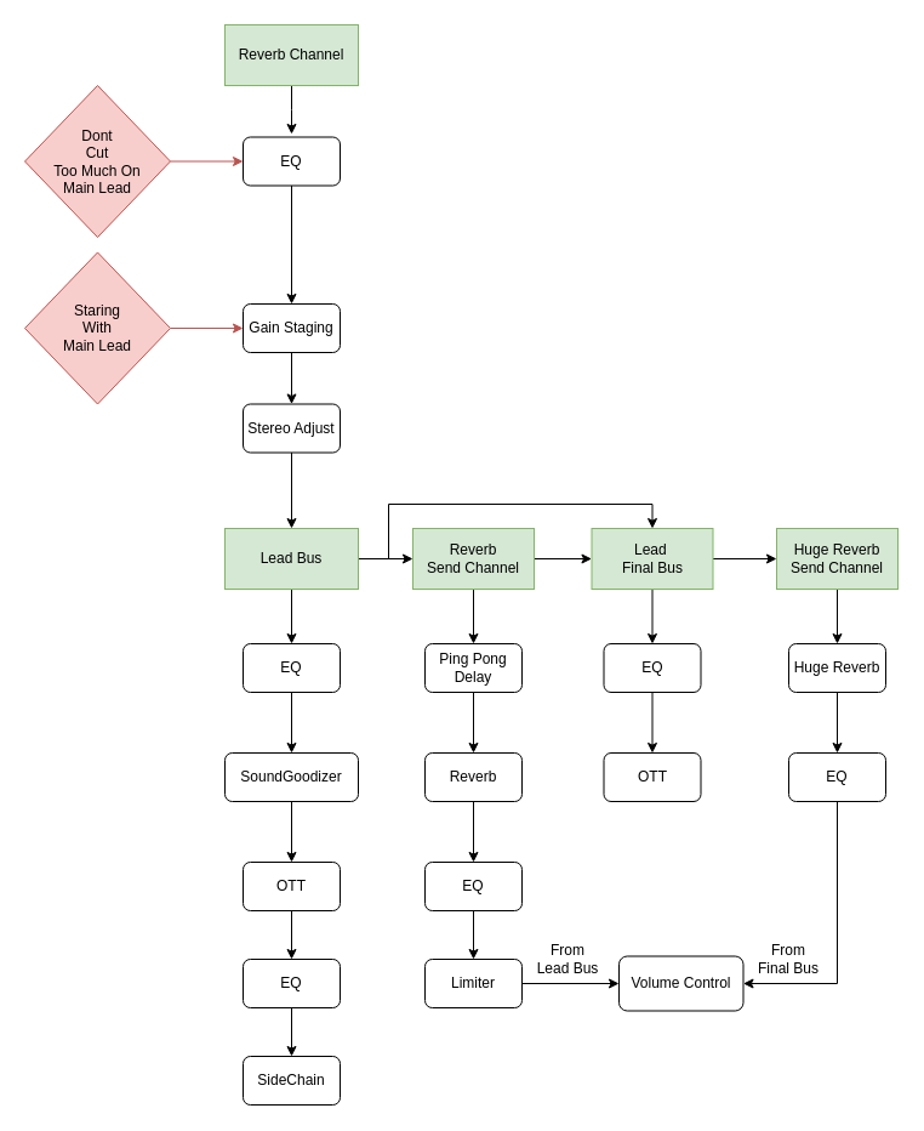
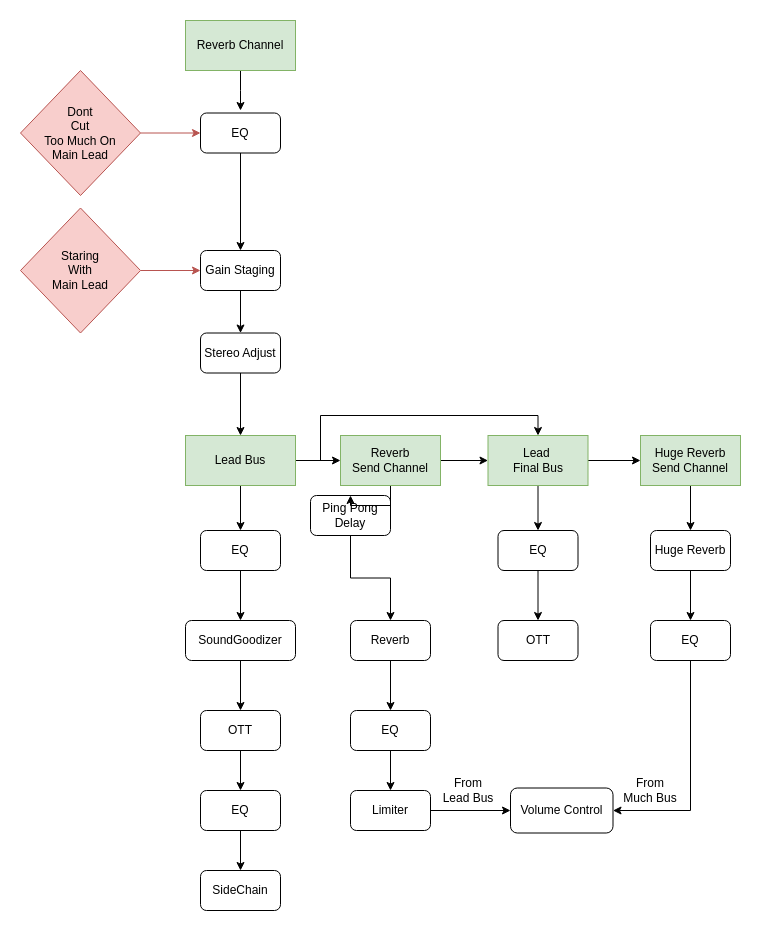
  <mxCell id="0" />
  <mxCell id="1" parent="0" />
  <mxCell id="2" style="edgeStyle=orthogonalEdgeStyle;rounded=0;orthogonalLoop=1;jettySize=auto;html=1;" parent="1" source="3" target="5" edge="1"><mxGeometry relative="1" as="geometry" /></mxCell>
  <mxCell id="3" value="EQ" style="rounded=1;whiteSpace=wrap;html=1;" parent="1" vertex="1"><mxGeometry x="200" y="112.5" width="80" height="40" as="geometry" /></mxCell>
  <mxCell id="4" style="edgeStyle=orthogonalEdgeStyle;rounded=0;orthogonalLoop=1;jettySize=auto;html=1;entryX=0.5;entryY=0;entryDx=0;entryDy=0;" parent="1" source="5" target="15" edge="1"><mxGeometry relative="1" as="geometry" /></mxCell>
  <mxCell id="5" value="Gain Staging" style="rounded=1;whiteSpace=wrap;html=1;" parent="1" vertex="1"><mxGeometry x="200" y="250" width="80" height="40" as="geometry" /></mxCell>
  <mxCell id="6" style="edgeStyle=orthogonalEdgeStyle;rounded=0;orthogonalLoop=1;jettySize=auto;html=1;entryX=0;entryY=0.5;entryDx=0;entryDy=0;fillColor=#f8cecc;strokeColor=#b85450;" parent="1" source="7" target="5" edge="1"><mxGeometry relative="1" as="geometry" /></mxCell>
  <mxCell id="7" value="Staring&lt;br&gt;With&lt;br&gt;Main Lead" style="rhombus;whiteSpace=wrap;html=1;fillColor=#f8cecc;strokeColor=#b85450;" parent="1" vertex="1"><mxGeometry x="20" y="207.5" width="120" height="125" as="geometry" /></mxCell>
  <mxCell id="8" style="edgeStyle=orthogonalEdgeStyle;rounded=0;orthogonalLoop=1;jettySize=auto;html=1;fillColor=#f8cecc;strokeColor=#b85450;" parent="1" source="9" target="3" edge="1"><mxGeometry relative="1" as="geometry" /></mxCell>
  <mxCell id="9" value="Dont&lt;br&gt;Cut&lt;br&gt;Too Much On&lt;br&gt;Main Lead" style="rhombus;whiteSpace=wrap;html=1;fillColor=#f8cecc;strokeColor=#b85450;" parent="1" vertex="1"><mxGeometry x="20" y="70" width="120" height="125" as="geometry" /></mxCell>
  <mxCell id="10" style="edgeStyle=orthogonalEdgeStyle;rounded=0;orthogonalLoop=1;jettySize=auto;html=1;" parent="1" source="11" target="17" edge="1"><mxGeometry relative="1" as="geometry" /></mxCell>
  <mxCell id="11" value="EQ" style="rounded=1;whiteSpace=wrap;html=1;" parent="1" vertex="1"><mxGeometry x="200" y="530" width="80" height="40" as="geometry" /></mxCell>
  <mxCell id="12" style="edgeStyle=orthogonalEdgeStyle;rounded=0;orthogonalLoop=1;jettySize=auto;html=1;" parent="1" source="13" edge="1"><mxGeometry relative="1" as="geometry"><mxPoint x="240" y="110" as="targetPoint" /></mxGeometry></mxCell>
  <mxCell id="13" value="Reverb Channel" style="rounded=0;whiteSpace=wrap;html=1;fillColor=#d5e8d4;strokeColor=#82b366;" parent="1" vertex="1"><mxGeometry x="185" y="20" width="110" height="50" as="geometry" /></mxCell>
  <mxCell id="14" style="edgeStyle=orthogonalEdgeStyle;rounded=0;orthogonalLoop=1;jettySize=auto;html=1;entryX=0.5;entryY=0;entryDx=0;entryDy=0;" parent="1" source="15" target="23" edge="1"><mxGeometry relative="1" as="geometry" /></mxCell>
  <mxCell id="15" value="Stereo Adjust" style="rounded=1;whiteSpace=wrap;html=1;" parent="1" vertex="1"><mxGeometry x="200" y="332.5" width="80" height="40" as="geometry" /></mxCell>
  <mxCell id="16" style="edgeStyle=orthogonalEdgeStyle;rounded=0;orthogonalLoop=1;jettySize=auto;html=1;entryX=0.5;entryY=0;entryDx=0;entryDy=0;" parent="1" source="17" target="19" edge="1"><mxGeometry relative="1" as="geometry" /></mxCell>
  <mxCell id="17" value="SoundGoodizer" style="rounded=1;whiteSpace=wrap;html=1;" parent="1" vertex="1"><mxGeometry x="185" y="620" width="110" height="40" as="geometry" /></mxCell>
  <mxCell id="18" style="edgeStyle=orthogonalEdgeStyle;rounded=0;orthogonalLoop=1;jettySize=auto;html=1;entryX=0.5;entryY=0;entryDx=0;entryDy=0;" parent="1" source="19" target="25" edge="1"><mxGeometry relative="1" as="geometry" /></mxCell>
  <mxCell id="19" value="OTT" style="rounded=1;whiteSpace=wrap;html=1;" parent="1" vertex="1"><mxGeometry x="200" y="710" width="80" height="40" as="geometry" /></mxCell>
  <mxCell id="20" style="edgeStyle=orthogonalEdgeStyle;rounded=0;orthogonalLoop=1;jettySize=auto;html=1;entryX=0.5;entryY=0;entryDx=0;entryDy=0;" parent="1" source="23" target="11" edge="1"><mxGeometry relative="1" as="geometry" /></mxCell>
  <mxCell id="21" style="edgeStyle=orthogonalEdgeStyle;rounded=0;orthogonalLoop=1;jettySize=auto;html=1;entryX=0;entryY=0.5;entryDx=0;entryDy=0;" parent="1" source="23" target="37" edge="1"><mxGeometry relative="1" as="geometry" /></mxCell>
  <mxCell id="22" style="edgeStyle=orthogonalEdgeStyle;rounded=0;orthogonalLoop=1;jettySize=auto;html=1;entryX=0.5;entryY=0;entryDx=0;entryDy=0;" parent="1" source="23" target="40" edge="1"><mxGeometry relative="1" as="geometry"><Array as="points"><mxPoint x="320" y="460" /><mxPoint x="320" y="415" /><mxPoint x="538" y="415" /></Array></mxGeometry></mxCell>
  <mxCell id="23" value="Lead Bus" style="rounded=0;whiteSpace=wrap;html=1;fillColor=#d5e8d4;strokeColor=#82b366;" parent="1" vertex="1"><mxGeometry x="185" y="435" width="110" height="50" as="geometry" /></mxCell>
  <mxCell id="24" style="edgeStyle=orthogonalEdgeStyle;rounded=0;orthogonalLoop=1;jettySize=auto;html=1;entryX=0.5;entryY=0;entryDx=0;entryDy=0;" edge="1" parent="1" source="25" target="52"><mxGeometry relative="1" as="geometry" /></mxCell>
  <mxCell id="25" value="EQ" style="rounded=1;whiteSpace=wrap;html=1;" parent="1" vertex="1"><mxGeometry x="200" y="790" width="80" height="40" as="geometry" /></mxCell>
  <mxCell id="26" style="edgeStyle=orthogonalEdgeStyle;rounded=0;orthogonalLoop=1;jettySize=auto;html=1;entryX=0.5;entryY=0;entryDx=0;entryDy=0;" parent="1" source="27" target="29" edge="1"><mxGeometry relative="1" as="geometry" /></mxCell>
- <mxCell id="27" value="Ping Pong&lt;br&gt;Delay" style="rounded=1;whiteSpace=wrap;html=1;" parent="1" vertex="1"><mxGeometry x="350" y="530" width="80" height="40" as="geometry" /></mxCell>
+ <mxCell id="27" value="Ping Pong&lt;br&gt;Delay" style="rounded=1;whiteSpace=wrap;html=1;" parent="1" vertex="1"><mxGeometry x="310" y="495" width="80" height="40" as="geometry" /></mxCell>
  <mxCell id="28" style="edgeStyle=orthogonalEdgeStyle;rounded=0;orthogonalLoop=1;jettySize=auto;html=1;entryX=0.5;entryY=0;entryDx=0;entryDy=0;" parent="1" source="29" target="31" edge="1"><mxGeometry relative="1" as="geometry" /></mxCell>
  <mxCell id="29" value="Reverb" style="rounded=1;whiteSpace=wrap;html=1;" parent="1" vertex="1"><mxGeometry x="350" y="620" width="80" height="40" as="geometry" /></mxCell>
  <mxCell id="30" style="edgeStyle=orthogonalEdgeStyle;rounded=0;orthogonalLoop=1;jettySize=auto;html=1;" parent="1" source="31" target="33" edge="1"><mxGeometry relative="1" as="geometry" /></mxCell>
  <mxCell id="31" value="EQ" style="rounded=1;whiteSpace=wrap;html=1;" parent="1" vertex="1"><mxGeometry x="350" y="710" width="80" height="40" as="geometry" /></mxCell>
  <mxCell id="32" style="edgeStyle=orthogonalEdgeStyle;rounded=0;orthogonalLoop=1;jettySize=auto;html=1;" parent="1" source="33" target="34" edge="1"><mxGeometry relative="1" as="geometry" /></mxCell>
  <mxCell id="33" value="Limiter" style="rounded=1;whiteSpace=wrap;html=1;" parent="1" vertex="1"><mxGeometry x="350" y="790" width="80" height="40" as="geometry" /></mxCell>
  <mxCell id="34" value="Volume Control" style="rounded=1;whiteSpace=wrap;html=1;" parent="1" vertex="1"><mxGeometry x="510" y="787.5" width="102.5" height="45" as="geometry" /></mxCell>
  <mxCell id="35" style="edgeStyle=orthogonalEdgeStyle;rounded=0;orthogonalLoop=1;jettySize=auto;html=1;entryX=0.5;entryY=0;entryDx=0;entryDy=0;" parent="1" source="37" target="27" edge="1"><mxGeometry relative="1" as="geometry" /></mxCell>
  <mxCell id="36" style="edgeStyle=orthogonalEdgeStyle;rounded=0;orthogonalLoop=1;jettySize=auto;html=1;" parent="1" source="37" target="40" edge="1"><mxGeometry relative="1" as="geometry"><mxPoint x="460" y="420" as="targetPoint" /></mxGeometry></mxCell>
  <mxCell id="37" value="Reverb &lt;br&gt;Send Channel" style="rounded=0;whiteSpace=wrap;html=1;fillColor=#d5e8d4;strokeColor=#82b366;" parent="1" vertex="1"><mxGeometry x="340" y="435" width="100" height="50" as="geometry" /></mxCell>
  <mxCell id="38" style="edgeStyle=orthogonalEdgeStyle;rounded=0;orthogonalLoop=1;jettySize=auto;html=1;entryX=0.5;entryY=0;entryDx=0;entryDy=0;" parent="1" source="40" target="42" edge="1"><mxGeometry relative="1" as="geometry" /></mxCell>
  <mxCell id="39" style="edgeStyle=orthogonalEdgeStyle;rounded=0;orthogonalLoop=1;jettySize=auto;html=1;entryX=0;entryY=0.5;entryDx=0;entryDy=0;" parent="1" source="40" target="45" edge="1"><mxGeometry relative="1" as="geometry" /></mxCell>
  <mxCell id="40" value="Lead&amp;nbsp;&lt;br&gt;Final Bus" style="rounded=0;whiteSpace=wrap;html=1;fillColor=#d5e8d4;strokeColor=#82b366;" parent="1" vertex="1"><mxGeometry x="487.5" y="435" width="100" height="50" as="geometry" /></mxCell>
  <mxCell id="41" style="edgeStyle=orthogonalEdgeStyle;rounded=0;orthogonalLoop=1;jettySize=auto;html=1;entryX=0.5;entryY=0;entryDx=0;entryDy=0;" parent="1" source="42" target="43" edge="1"><mxGeometry relative="1" as="geometry" /></mxCell>
  <mxCell id="42" value="EQ" style="rounded=1;whiteSpace=wrap;html=1;" parent="1" vertex="1"><mxGeometry x="497.5" y="530" width="80" height="40" as="geometry" /></mxCell>
  <mxCell id="43" value="OTT" style="rounded=1;whiteSpace=wrap;html=1;" parent="1" vertex="1"><mxGeometry x="497.5" y="620" width="80" height="40" as="geometry" /></mxCell>
  <mxCell id="44" style="edgeStyle=orthogonalEdgeStyle;rounded=0;orthogonalLoop=1;jettySize=auto;html=1;entryX=0.5;entryY=0;entryDx=0;entryDy=0;" parent="1" source="45" target="47" edge="1"><mxGeometry relative="1" as="geometry" /></mxCell>
  <mxCell id="45" value="Huge Reverb &lt;br&gt;Send Channel" style="rounded=0;whiteSpace=wrap;html=1;fillColor=#d5e8d4;strokeColor=#82b366;" parent="1" vertex="1"><mxGeometry x="640" y="435" width="100" height="50" as="geometry" /></mxCell>
  <mxCell id="46" style="edgeStyle=orthogonalEdgeStyle;rounded=0;orthogonalLoop=1;jettySize=auto;html=1;entryX=0.5;entryY=0;entryDx=0;entryDy=0;" parent="1" source="47" target="49" edge="1"><mxGeometry relative="1" as="geometry" /></mxCell>
  <mxCell id="47" value="Huge Reverb" style="rounded=1;whiteSpace=wrap;html=1;" parent="1" vertex="1"><mxGeometry x="650" y="530" width="80" height="40" as="geometry" /></mxCell>
  <mxCell id="48" style="edgeStyle=orthogonalEdgeStyle;rounded=0;orthogonalLoop=1;jettySize=auto;html=1;entryX=1;entryY=0.5;entryDx=0;entryDy=0;" parent="1" source="49" target="34" edge="1"><mxGeometry relative="1" as="geometry"><Array as="points"><mxPoint x="690" y="810" /></Array></mxGeometry></mxCell>
  <mxCell id="49" value="EQ" style="rounded=1;whiteSpace=wrap;html=1;" parent="1" vertex="1"><mxGeometry x="650" y="620" width="80" height="40" as="geometry" /></mxCell>
  <mxCell id="50" value="From&lt;br&gt;Lead Bus" style="text;html=1;strokeColor=none;fillColor=none;align=center;verticalAlign=middle;whiteSpace=wrap;rounded=0;" parent="1" vertex="1"><mxGeometry x="437.5" y="780" width="60" height="20" as="geometry" /></mxCell>
- <mxCell id="51" value="From&lt;br&gt;Final Bus" style="text;html=1;strokeColor=none;fillColor=none;align=center;verticalAlign=middle;whiteSpace=wrap;rounded=0;" parent="1" vertex="1"><mxGeometry x="620" y="780" width="60" height="20" as="geometry" /></mxCell>
+ <mxCell id="51" value="From&lt;br&gt;Much Bus" style="text;html=1;strokeColor=none;fillColor=none;align=center;verticalAlign=middle;whiteSpace=wrap;rounded=0;" parent="1" vertex="1"><mxGeometry x="620" y="780" width="60" height="20" as="geometry" /></mxCell>
  <mxCell id="52" value="SideChain" style="rounded=1;whiteSpace=wrap;html=1;" vertex="1" parent="1"><mxGeometry x="200" y="870" width="80" height="40" as="geometry" /></mxCell>
